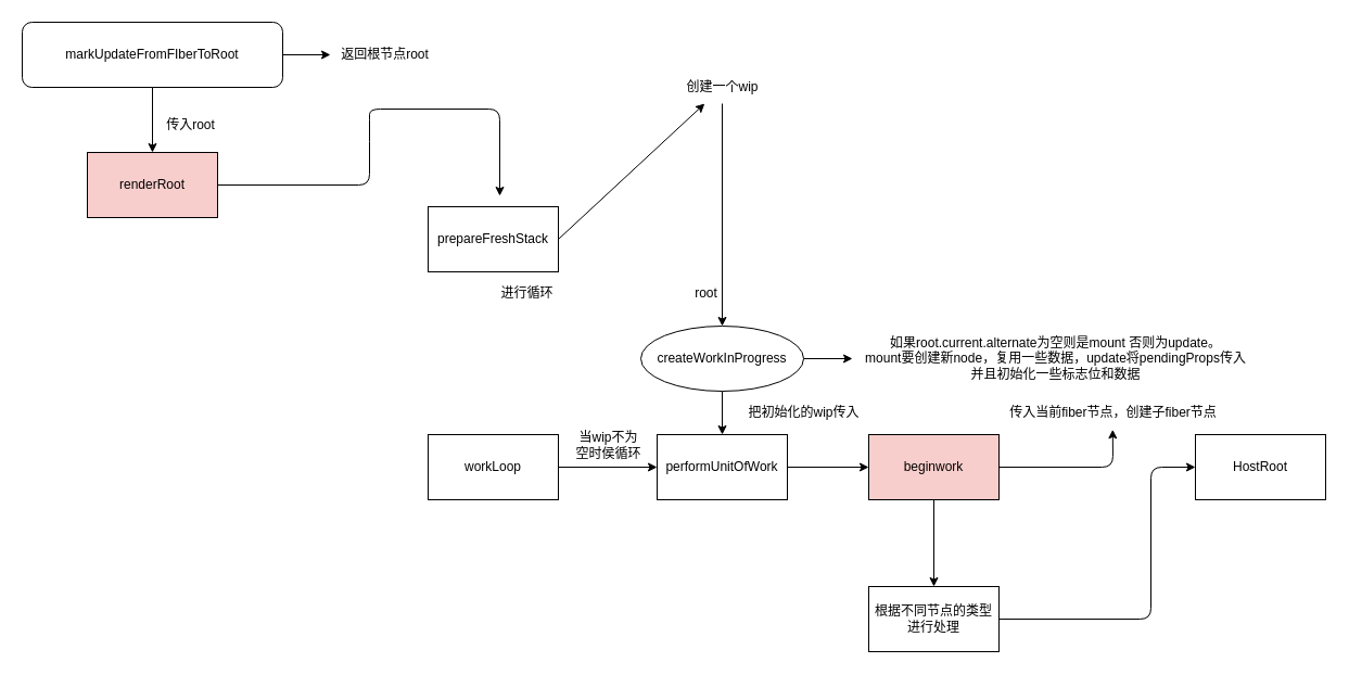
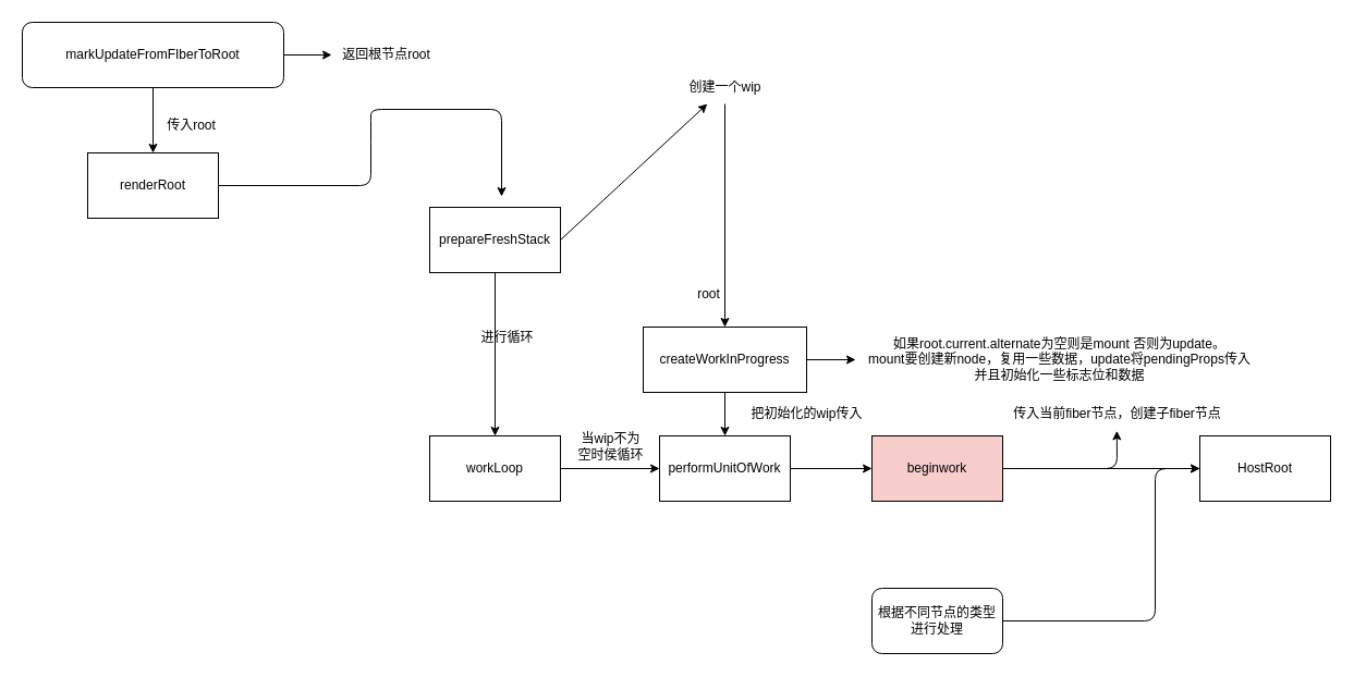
  <mxCell id="0" />
  <mxCell id="1" parent="0" />
  <mxCell id="2" style="edgeStyle=none;html=1;exitX=1;exitY=0.5;exitDx=0;exitDy=0;" parent="1" source="4" target="5" edge="1"><mxGeometry relative="1" as="geometry" /></mxCell>
  <mxCell id="3" value="" style="edgeStyle=none;html=1;" parent="1" source="4" target="7" edge="1"><mxGeometry relative="1" as="geometry" /></mxCell>
  <mxCell id="4" value="markUpdateFromFIberToRoot" style="whiteSpace=wrap;html=1;rounded=1;" parent="1" vertex="1"><mxGeometry x="20" y="20" width="240" height="60" as="geometry" /></mxCell>
  <mxCell id="5" value="返回根节点root&lt;br&gt;" style="text;html=1;align=center;verticalAlign=middle;resizable=0;points=[];autosize=1;strokeColor=none;fillColor=none;" parent="1" vertex="1"><mxGeometry x="304" y="35" width="100" height="30" as="geometry" /></mxCell>
  <mxCell id="6" style="edgeStyle=none;html=1;exitX=1;exitY=0.5;exitDx=0;exitDy=0;" parent="1" source="7" edge="1"><mxGeometry relative="1" as="geometry"><mxPoint x="460" y="180" as="targetPoint" /><Array as="points"><mxPoint x="340" y="170" /><mxPoint x="340" y="120" /><mxPoint x="340" y="100" /><mxPoint x="460" y="100" /></Array></mxGeometry></mxCell>
- <mxCell id="7" value="renderRoot" style="whiteSpace=wrap;html=1;fillColor=#f8cecc;" parent="1" vertex="1"><mxGeometry x="80" y="140" width="120" height="60" as="geometry" /></mxCell>
+ <mxCell id="7" value="renderRoot" style="whiteSpace=wrap;html=1;" parent="1" vertex="1"><mxGeometry x="80" y="140" width="120" height="60" as="geometry" /></mxCell>
  <mxCell id="8" value="传入root&lt;br&gt;" style="text;html=1;align=center;verticalAlign=middle;resizable=0;points=[];autosize=1;strokeColor=none;fillColor=none;" parent="1" vertex="1"><mxGeometry x="140" y="100" width="70" height="30" as="geometry" /></mxCell>
  <mxCell id="9" style="edgeStyle=none;html=1;exitX=1;exitY=0.5;exitDx=0;exitDy=0;" parent="1" source="11" target="13" edge="1"><mxGeometry relative="1" as="geometry" /></mxCell>
+ <mxCell id="10" value="" style="edgeStyle=none;html=1;" edge="1" parent="1" source="11" target="20"><mxGeometry relative="1" as="geometry" /></mxCell>
  <mxCell id="11" value="prepareFreshStack" style="whiteSpace=wrap;html=1;" parent="1" vertex="1"><mxGeometry x="394" y="190" width="120" height="60" as="geometry" /></mxCell>
  <mxCell id="12" value="" style="edgeStyle=none;html=1;" parent="1" source="13" target="16" edge="1"><mxGeometry relative="1" as="geometry" /></mxCell>
  <mxCell id="13" value="创建一个wip" style="text;html=1;align=center;verticalAlign=middle;resizable=0;points=[];autosize=1;strokeColor=none;fillColor=none;" parent="1" vertex="1"><mxGeometry x="620" y="65" width="90" height="30" as="geometry" /></mxCell>
  <mxCell id="14" value="" style="edgeStyle=none;html=1;" parent="1" source="16" edge="1"><mxGeometry relative="1" as="geometry"><mxPoint x="785" y="330" as="targetPoint" /></mxGeometry></mxCell>
  <mxCell id="15" style="edgeStyle=none;html=1;entryX=0.5;entryY=0;entryDx=0;entryDy=0;" edge="1" parent="1" source="16" target="23"><mxGeometry relative="1" as="geometry" /></mxCell>
- <mxCell id="16" value="createWorkInProgress" style="ellipse;whiteSpace=wrap;html=1;" parent="1" vertex="1"><mxGeometry x="590" y="300" width="150" height="60" as="geometry" /></mxCell>
+ <mxCell id="16" value="createWorkInProgress" style="whiteSpace=wrap;html=1;" parent="1" vertex="1"><mxGeometry x="590" y="300" width="150" height="60" as="geometry" /></mxCell>
  <mxCell id="17" value="root" style="text;html=1;align=center;verticalAlign=middle;resizable=0;points=[];autosize=1;strokeColor=none;fillColor=none;" parent="1" vertex="1"><mxGeometry x="630" y="255" width="40" height="30" as="geometry" /></mxCell>
  <mxCell id="18" value="如果root.current.alternate为空则是mount 否则为update。&lt;br&gt;mount要创建新node，复用一些数据，update将pendingProps传入&lt;br&gt;并且初始化一些标志位和数据" style="text;html=1;align=center;verticalAlign=middle;resizable=0;points=[];autosize=1;strokeColor=none;fillColor=none;" parent="1" vertex="1"><mxGeometry x="787" y="300" width="370" height="60" as="geometry" /></mxCell>
  <mxCell id="19" value="" style="edgeStyle=none;html=1;" edge="1" parent="1" source="20" target="23"><mxGeometry relative="1" as="geometry" /></mxCell>
  <mxCell id="20" value="workLoop" style="whiteSpace=wrap;html=1;" vertex="1" parent="1"><mxGeometry x="394" y="400" width="120" height="60" as="geometry" /></mxCell>
- <mxCell id="21" value="进行循环" style="text;html=1;align=center;verticalAlign=middle;resizable=0;points=[];autosize=1;strokeColor=none;fillColor=none;" vertex="1" parent="1"><mxGeometry x="450" y="255" width="70" height="30" as="geometry" /></mxCell>
+ <mxCell id="21" value="进行循环" style="text;html=1;align=center;verticalAlign=middle;resizable=0;points=[];autosize=1;strokeColor=none;fillColor=none;" vertex="1" parent="1"><mxGeometry x="430" y="295" width="70" height="30" as="geometry" /></mxCell>
  <mxCell id="22" style="edgeStyle=none;html=1;exitX=1;exitY=0.5;exitDx=0;exitDy=0;" edge="1" parent="1" source="23"><mxGeometry relative="1" as="geometry"><mxPoint x="800" y="430" as="targetPoint" /></mxGeometry></mxCell>
  <mxCell id="23" value="performUnitOfWork" style="whiteSpace=wrap;html=1;" vertex="1" parent="1"><mxGeometry x="605" y="400" width="120" height="60" as="geometry" /></mxCell>
  <mxCell id="24" value="当wip不为&lt;br&gt;空时侯循环" style="text;html=1;align=center;verticalAlign=middle;resizable=0;points=[];autosize=1;strokeColor=none;fillColor=none;" vertex="1" parent="1"><mxGeometry x="520" y="390" width="80" height="40" as="geometry" /></mxCell>
  <mxCell id="25" value="把初始化的wip传入" style="text;html=1;align=center;verticalAlign=middle;resizable=0;points=[];autosize=1;strokeColor=none;fillColor=none;" vertex="1" parent="1"><mxGeometry x="675" y="365" width="130" height="30" as="geometry" /></mxCell>
- <mxCell id="26" value="" style="edgeStyle=none;html=1;" edge="1" parent="1" source="28" target="30"><mxGeometry relative="1" as="geometry" /></mxCell>
+ <mxCell id="26" value="" style="edgeStyle=none;html=1;" edge="1" parent="1" source="28" target="31"><mxGeometry relative="1" as="geometry" /></mxCell>
  <mxCell id="27" style="edgeStyle=none;html=1;exitX=1;exitY=0.5;exitDx=0;exitDy=0;entryX=0.499;entryY=1.011;entryDx=0;entryDy=0;entryPerimeter=0;" edge="1" parent="1" source="28" target="32"><mxGeometry relative="1" as="geometry"><Array as="points"><mxPoint x="1025" y="430" /></Array></mxGeometry></mxCell>
  <mxCell id="28" value="beginwork" style="whiteSpace=wrap;html=1;fillColor=#f8cecc;" vertex="1" parent="1"><mxGeometry x="800" y="400" width="120" height="60" as="geometry" /></mxCell>
  <mxCell id="29" value="" style="edgeStyle=none;html=1;" edge="1" parent="1" source="30" target="31"><mxGeometry relative="1" as="geometry"><Array as="points"><mxPoint x="1060" y="570" /><mxPoint x="1060" y="430" /></Array></mxGeometry></mxCell>
- <mxCell id="30" value="根据不同节点的类型进行处理" style="whiteSpace=wrap;html=1;" vertex="1" parent="1"><mxGeometry x="800" y="540" width="120" height="60" as="geometry" /></mxCell>
+ <mxCell id="30" value="根据不同节点的类型进行处理" style="whiteSpace=wrap;html=1;rounded=1;" vertex="1" parent="1"><mxGeometry x="800" y="540" width="120" height="60" as="geometry" /></mxCell>
  <mxCell id="31" value="HostRoot" style="whiteSpace=wrap;html=1;" vertex="1" parent="1"><mxGeometry x="1101" y="400" width="120" height="60" as="geometry" /></mxCell>
  <mxCell id="32" value="传入当前fiber节点，创建子fiber节点" style="text;html=1;align=center;verticalAlign=middle;resizable=0;points=[];autosize=1;strokeColor=none;fillColor=none;" vertex="1" parent="1"><mxGeometry x="920" y="365" width="210" height="30" as="geometry" /></mxCell>
